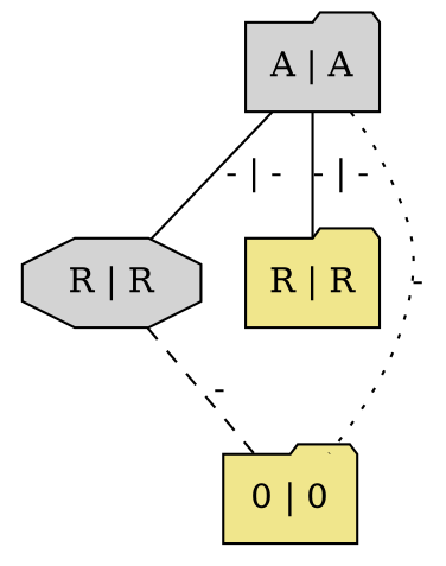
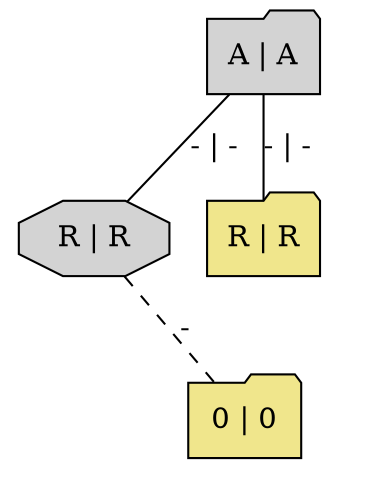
  graph {
    node [style=filled fillcolor=lightgrey shape=folder]
    n1 [label="A | A"]
    n2 [label="R | R" shape=octagon]
    n3 [label="R | R" fillcolor=khaki]
    n4 [label="0 | 0" fillcolor=khaki]
    n1 -- n2 [label="- | -"]
    n1 -- n3 [label="- | -"]
-   n1 -- n4 [label="-" style=dotted]
    n2 -- n4 [label="-" style=dashed]
  }
